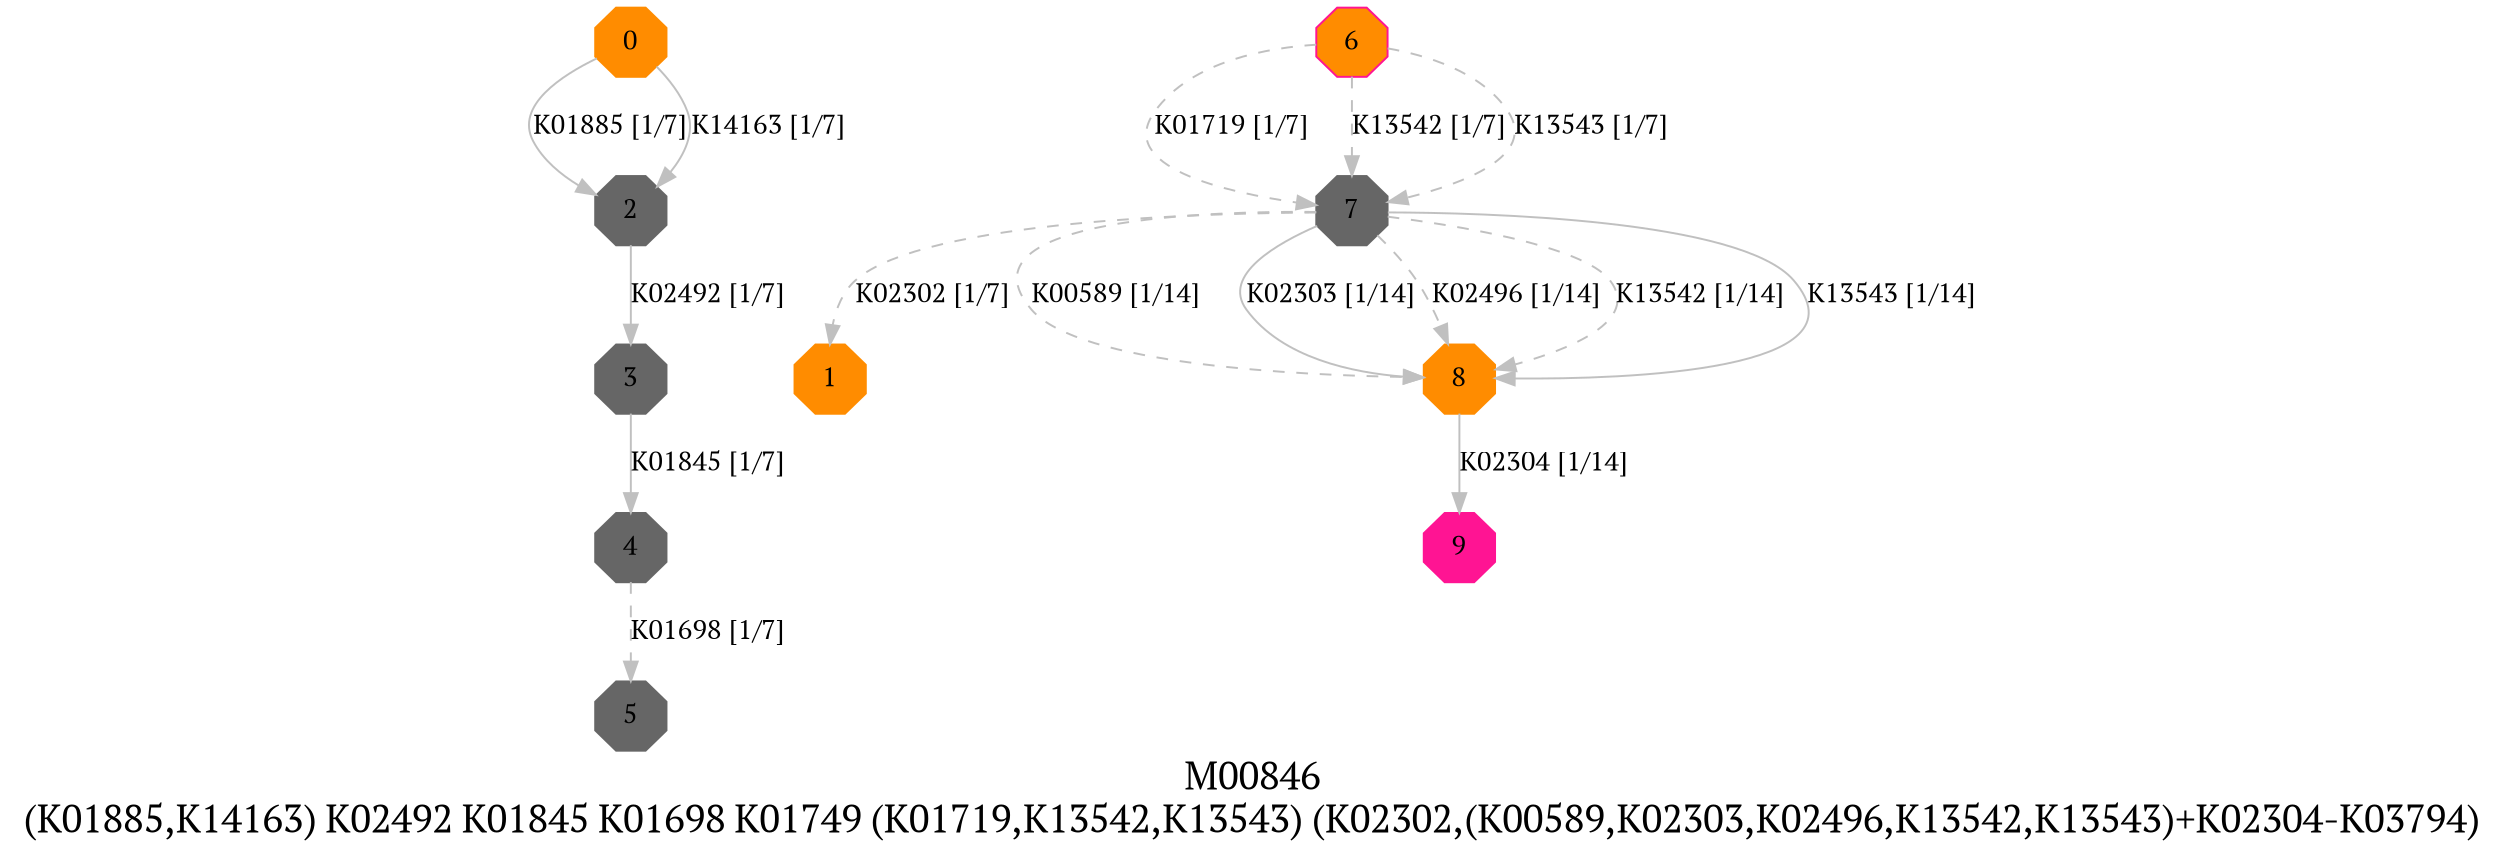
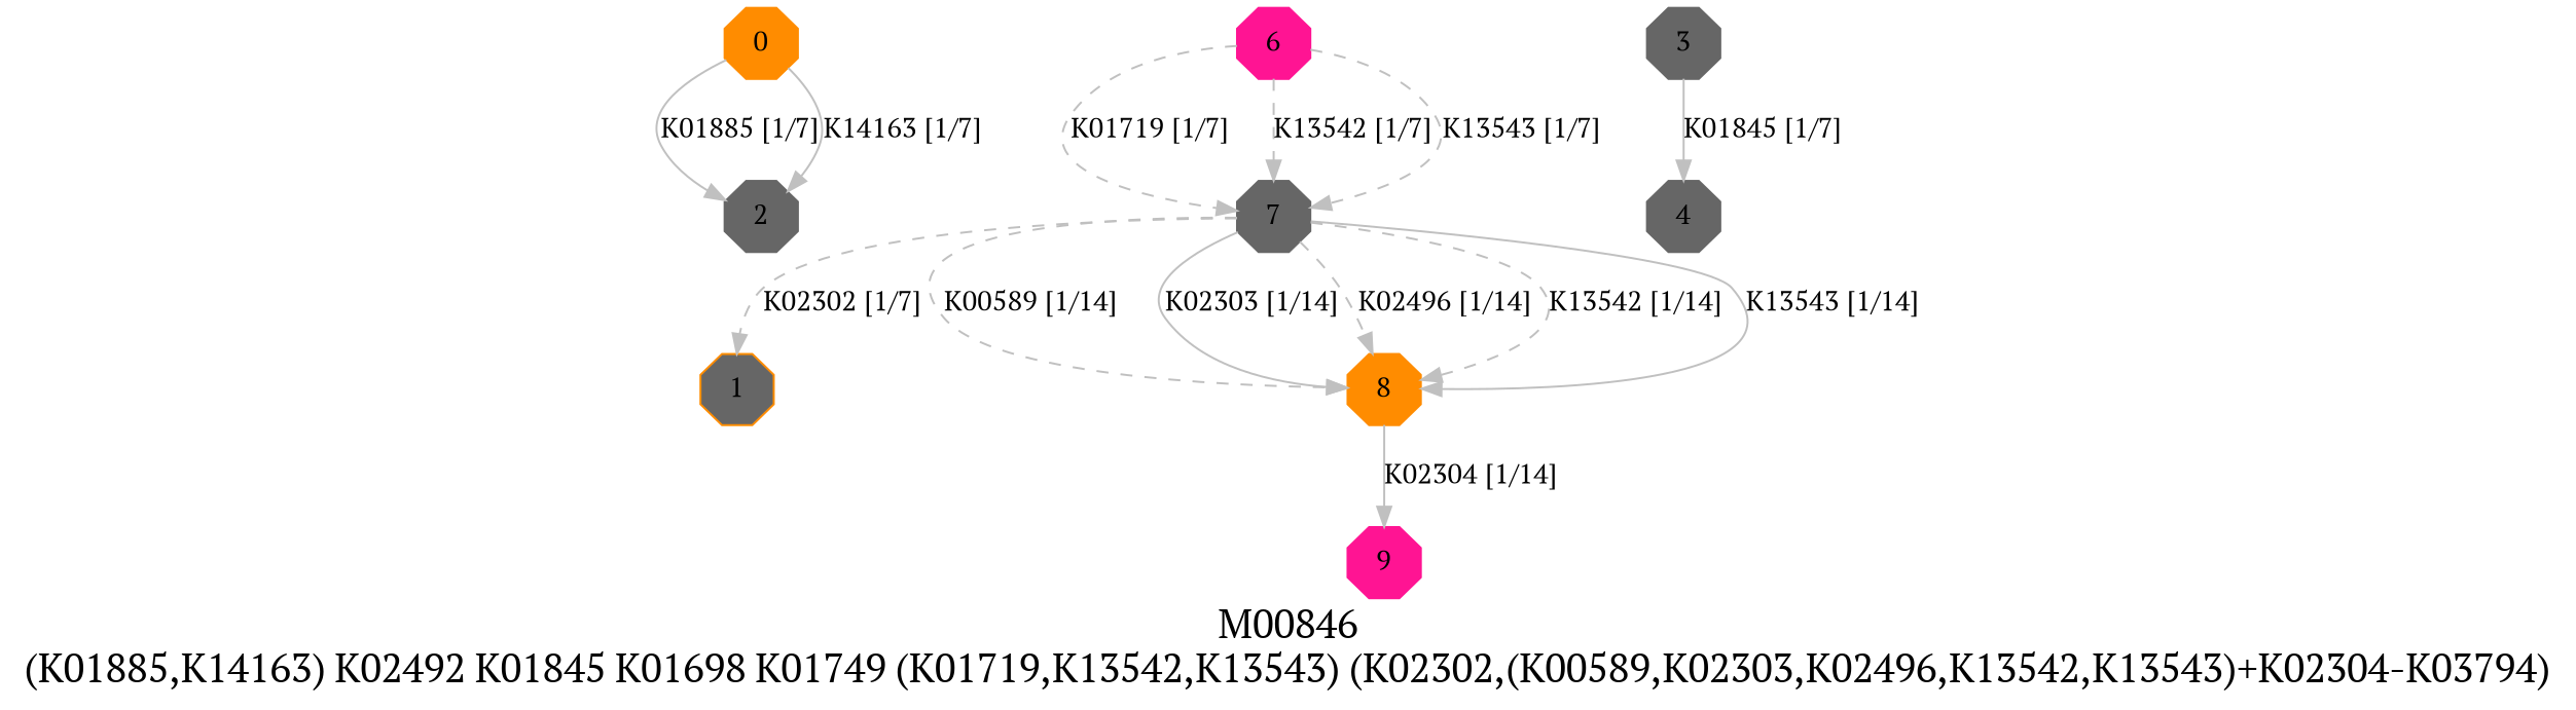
  digraph {
    fontname="PT Serif"
    fontsize=20
    label="M00846\n(K01885,K14163) K02492 K01845 K01698 K01749 (K01719,K13542,K13543) (K02302,(K00589,K02303,K02496,K13542,K13543)+K02304-K03794)"
    node [color=gray40 fontname="PT Serif" shape=octagon style=filled]
    edge [color=grey fontname="PT Serif" style=dashed]
    0 [color=darkorange height=.3 width=.3]
-   1 [color=darkorange height=.3 width=.3]
+   1 [color=darkorange height=.3 width=.3 fillcolor=gray40]
    2 [height=.3 width=.3]
    3 [height=.3 width=.3]
    4 [height=.3 width=.3]
-   5 [height=.3 width=.3]
-   6 [color=deeppink height=.3 width=.3 fillcolor=darkorange]
+   6 [color=deeppink height=.3 width=.3]
    7 [height=.3 width=.3]
    8 [color=darkorange height=.3 width=.3]
    9 [color=deeppink height=.3 width=.3]
    subgraph sub_1 {
      0
      1
      2
      3
      4
-     5
      6
      7
      8
      9
    }
    0 -> 2 [label="K01885 [1/7]" style=solid]
    0 -> 2 [label="K14163 [1/7]" style=solid]
-   2 -> 3 [label="K02492 [1/7]" style=solid]
    3 -> 4 [label="K01845 [1/7]" style=solid]
-   4 -> 5 [label="K01698 [1/7]"]
    6 -> 7 [label="K01719 [1/7]"]
    6 -> 7 [label="K13542 [1/7]"]
    6 -> 7 [label="K13543 [1/7]"]
    7 -> 1 [label="K02302 [1/7]"]
    7 -> 8 [label="K00589 [1/14]"]
    7 -> 8 [label="K02303 [1/14]" style=solid]
    7 -> 8 [label="K02496 [1/14]"]
    7 -> 8 [label="K13542 [1/14]"]
    7 -> 8 [label="K13543 [1/14]" style=solid]
    8 -> 9 [label="K02304 [1/14]" style=solid]
  }
